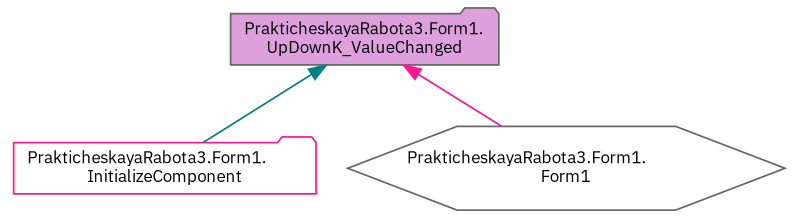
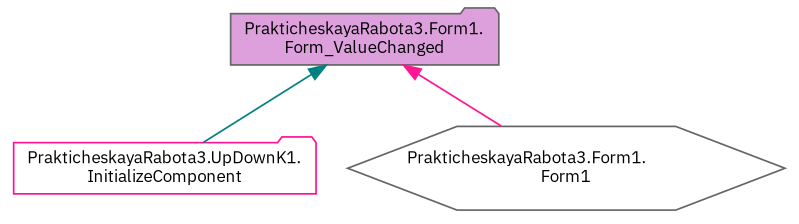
  digraph {
    fontname="IBM Plex Sans"
    rankdir=TB
    node [color=gray40 fillcolor=white fontname="IBM Plex Sans" fontsize=10 shape=folder style=filled]
    edge [dir=back fontname="IBM Plex Sans" fontsize=10 labelfontname=Helvetica labelfontsize=10 style=solid]
-   n1 [fillcolor=plum fontcolor=black height=0.2 label="PrakticheskayaRabota3.Form1.\lUpDownK_ValueChanged" width=0.4]
-   n2 [color=deeppink height=0.2 label="PrakticheskayaRabota3.Form1.\lInitializeComponent" width=0.4]
+   n1 [fillcolor=plum fontcolor=black height=0.2 label="PrakticheskayaRabota3.Form1.\lForm_ValueChanged" width=0.4]
+   n2 [color=deeppink height=0.2 label="PrakticheskayaRabota3.UpDownK1.\lInitializeComponent" width=0.4]
    n3 [height=0.2 label="PrakticheskayaRabota3.Form1.\lForm1" shape=hexagon width=0.4]
    n1 -> n2 [color=teal]
    n1 -> n3 [color=deeppink]
  }
